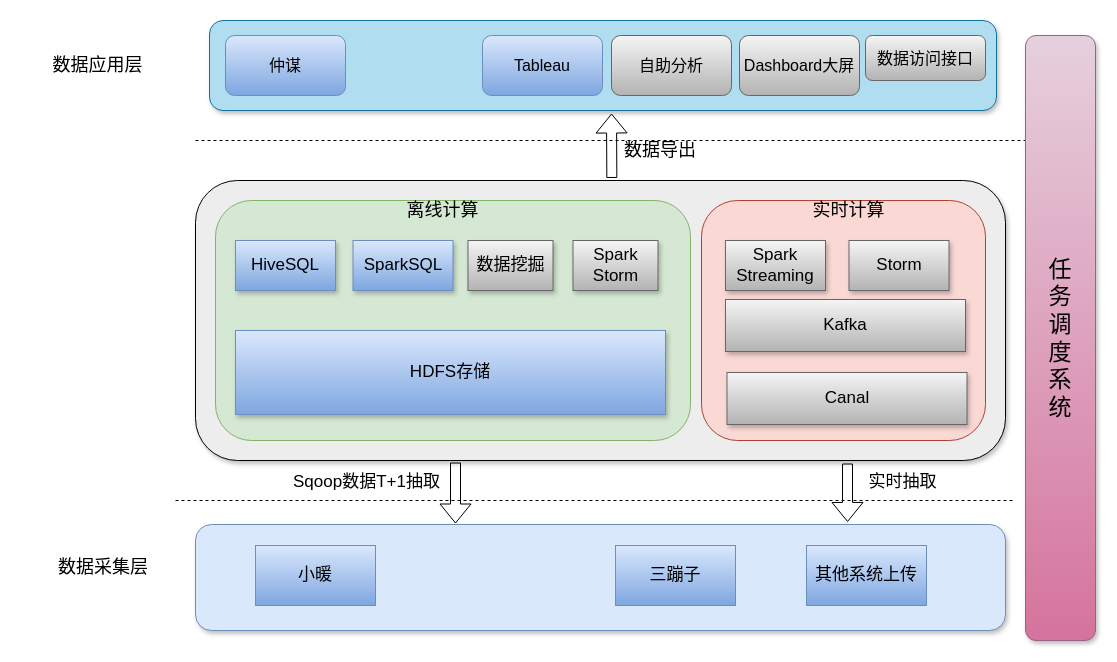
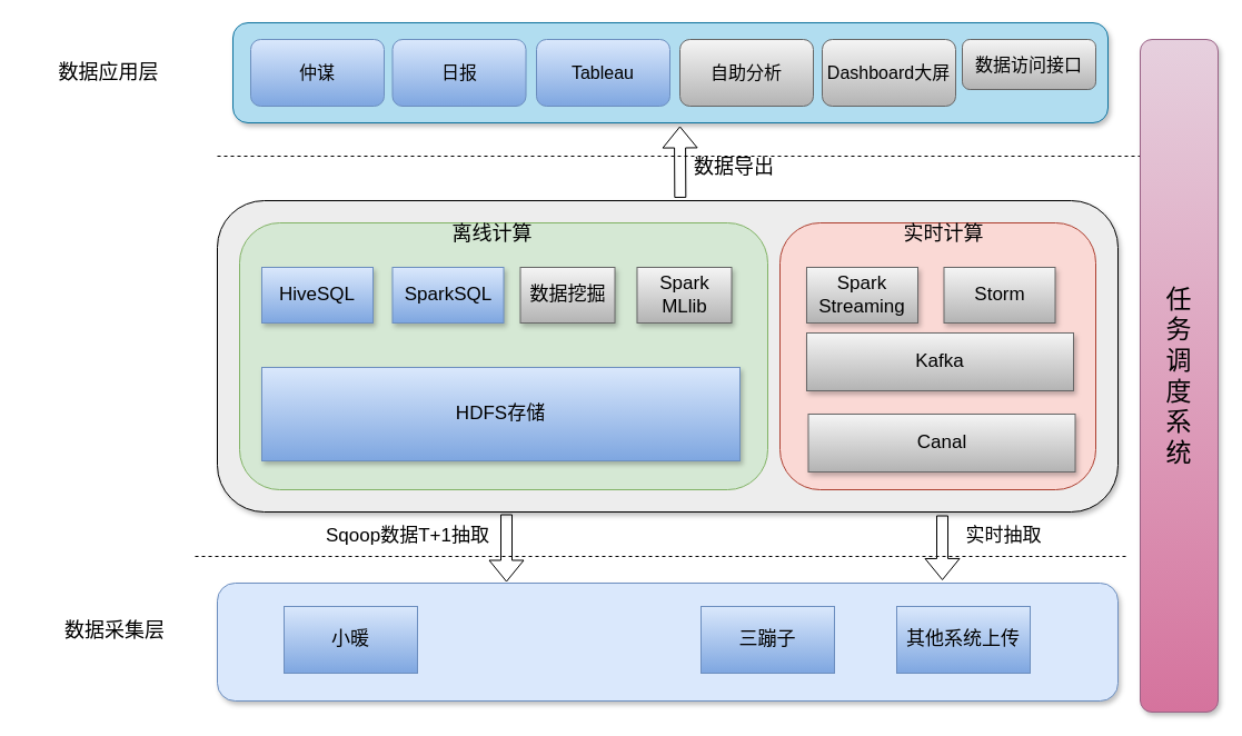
  <mxCell id="0" />
  <mxCell id="1" parent="0" />
  <mxCell id="2" value="" style="rounded=1;whiteSpace=wrap;html=1;fillColor=#EDEDED;shadow=1;" vertex="1" parent="1"><mxGeometry x="195" y="180" width="810" height="280" as="geometry" /></mxCell>
  <mxCell id="3" value="" style="rounded=1;whiteSpace=wrap;html=1;fillColor=#dae8fc;strokeColor=#6c8ebf;glass=0;shadow=1;" parent="1" vertex="1"><mxGeometry x="195" y="524" width="810" height="106" as="geometry" /></mxCell>
  <mxCell id="4" value="&lt;font style=&quot;font-size: 18px&quot;&gt;数据采集层&lt;/font&gt;" style="text;html=1;strokeColor=none;fillColor=none;align=center;verticalAlign=middle;whiteSpace=wrap;rounded=0;" parent="1" vertex="1"><mxGeometry x="52.5" y="557" width="100" height="20" as="geometry" /></mxCell>
  <mxCell id="5" value="" style="endArrow=none;dashed=1;html=1;" parent="1" edge="1"><mxGeometry width="50" height="50" relative="1" as="geometry"><mxPoint x="175" y="500" as="sourcePoint" /><mxPoint x="1015" y="500" as="targetPoint" /></mxGeometry></mxCell>
  <mxCell id="6" value="&lt;font style=&quot;font-size: 17px&quot;&gt;小暖&lt;/font&gt;" style="rounded=0;whiteSpace=wrap;html=1;gradientColor=#7ea6e0;fillColor=#dae8fc;strokeColor=#6c8ebf;" parent="1" vertex="1"><mxGeometry x="255" y="545" width="120" height="60" as="geometry" /></mxCell>
  <mxCell id="7" value="&lt;font style=&quot;font-size: 17px&quot;&gt;其他系统上传&lt;/font&gt;" style="rounded=0;whiteSpace=wrap;html=1;gradientColor=#7ea6e0;fillColor=#dae8fc;strokeColor=#6c8ebf;" parent="1" vertex="1"><mxGeometry x="806" y="545" width="120" height="60" as="geometry" /></mxCell>
  <mxCell id="8" value="" style="rounded=1;whiteSpace=wrap;html=1;fillColor=#d5e8d4;strokeColor=#82b366;glass=0;shadow=0;" vertex="1" parent="1"><mxGeometry x="215" y="200" width="475" height="240" as="geometry" /></mxCell>
  <mxCell id="9" value="" style="endArrow=none;dashed=1;html=1;" edge="1" parent="1"><mxGeometry width="50" height="50" relative="1" as="geometry"><mxPoint x="195" y="140" as="sourcePoint" /><mxPoint x="1035" y="140" as="targetPoint" /></mxGeometry></mxCell>
  <mxCell id="10" value="" style="rounded=1;whiteSpace=wrap;html=1;fillColor=#fad9d5;strokeColor=#ae4132;shadow=0;" vertex="1" parent="1"><mxGeometry x="701" y="200" width="284" height="240" as="geometry" /></mxCell>
  <mxCell id="11" value="&lt;font style=&quot;font-size: 18px&quot;&gt;离线计算&lt;/font&gt;" style="text;html=1;strokeColor=none;fillColor=none;align=center;verticalAlign=middle;whiteSpace=wrap;rounded=0;" vertex="1" parent="1"><mxGeometry x="365" y="200" width="155" height="20" as="geometry" /></mxCell>
  <mxCell id="12" value="&lt;font style=&quot;font-size: 18px&quot;&gt;实时计算&lt;/font&gt;" style="text;html=1;strokeColor=none;fillColor=none;align=center;verticalAlign=middle;whiteSpace=wrap;rounded=0;" vertex="1" parent="1"><mxGeometry x="771" y="200" width="155" height="20" as="geometry" /></mxCell>
  <mxCell id="13" value="" style="rounded=1;whiteSpace=wrap;html=1;fillColor=#b1ddf0;strokeColor=#10739e;shadow=1;" vertex="1" parent="1"><mxGeometry x="209" y="20" width="787" height="90" as="geometry" /></mxCell>
  <mxCell id="14" value="&lt;font style=&quot;font-size: 18px&quot;&gt;数据应用层&lt;/font&gt;" style="text;html=1;strokeColor=none;fillColor=none;align=center;verticalAlign=middle;whiteSpace=wrap;rounded=0;" vertex="1" parent="1"><mxGeometry x="20" y="55" width="155" height="20" as="geometry" /></mxCell>
  <mxCell id="15" value="&lt;font style=&quot;font-size: 16px&quot;&gt;仲谋&lt;/font&gt;" style="rounded=1;whiteSpace=wrap;html=1;gradientColor=#7ea6e0;fillColor=#dae8fc;strokeColor=#6c8ebf;" vertex="1" parent="1"><mxGeometry x="225" y="35" width="120" height="60" as="geometry" /></mxCell>
+ <mxCell id="16" value="&lt;font style=&quot;font-size: 16px&quot;&gt;日报&lt;/font&gt;" style="rounded=1;whiteSpace=wrap;html=1;gradientColor=#7ea6e0;fillColor=#dae8fc;strokeColor=#6c8ebf;" vertex="1" parent="1"><mxGeometry x="352.5" y="35" width="120" height="60" as="geometry" /></mxCell>
  <mxCell id="17" value="&lt;font style=&quot;font-size: 16px&quot;&gt;Dashboard大屏&lt;/font&gt;" style="rounded=1;whiteSpace=wrap;html=1;gradientColor=#b3b3b3;fillColor=#f5f5f5;strokeColor=#666666;" vertex="1" parent="1"><mxGeometry x="739" y="35" width="120" height="60" as="geometry" /></mxCell>
  <mxCell id="18" value="" style="shape=flexArrow;endArrow=classic;html=1;exitX=0.514;exitY=-0.009;exitDx=0;exitDy=0;exitPerimeter=0;" edge="1" parent="1" source="2"><mxGeometry width="50" height="50" relative="1" as="geometry"><mxPoint x="611" y="170" as="sourcePoint" /><mxPoint x="611" y="113" as="targetPoint" /></mxGeometry></mxCell>
  <mxCell id="19" value="&lt;font style=&quot;font-size: 18px&quot;&gt;数据导出&lt;/font&gt;" style="text;html=1;strokeColor=none;fillColor=none;align=center;verticalAlign=middle;whiteSpace=wrap;rounded=0;" vertex="1" parent="1"><mxGeometry x="615" y="140" width="90" height="20" as="geometry" /></mxCell>
  <mxCell id="20" value="&lt;font style=&quot;font-size: 17px&quot;&gt;Sqoop数据T+1抽取&lt;/font&gt;" style="text;html=1;strokeColor=none;fillColor=none;align=center;verticalAlign=middle;whiteSpace=wrap;rounded=0;glass=1;" vertex="1" parent="1"><mxGeometry x="285" y="472" width="163" height="20" as="geometry" /></mxCell>
  <mxCell id="21" value="&lt;font style=&quot;font-size: 23px&quot;&gt;任&lt;br&gt;务&lt;br&gt;调&lt;br&gt;度&lt;br&gt;系&lt;br&gt;统&lt;/font&gt;" style="rounded=1;whiteSpace=wrap;html=1;glass=0;fillColor=#e6d0de;gradientColor=#d5739d;strokeColor=#996185;shadow=1;" vertex="1" parent="1"><mxGeometry x="1025" y="35" width="70" height="605" as="geometry" /></mxCell>
  <mxCell id="22" value="&lt;font style=&quot;font-size: 17px&quot;&gt;HiveSQL&lt;/font&gt;" style="rounded=0;whiteSpace=wrap;html=1;shadow=1;glass=0;fillColor=#dae8fc;gradientColor=#7ea6e0;strokeColor=#6c8ebf;" vertex="1" parent="1"><mxGeometry x="235" y="240" width="100" height="50" as="geometry" /></mxCell>
  <mxCell id="23" value="&lt;font style=&quot;font-size: 16px&quot;&gt;Tableau&lt;/font&gt;" style="rounded=1;whiteSpace=wrap;html=1;gradientColor=#7ea6e0;fillColor=#dae8fc;strokeColor=#6c8ebf;" vertex="1" parent="1"><mxGeometry x="482" y="35" width="120" height="60" as="geometry" /></mxCell>
  <mxCell id="24" value="&lt;font style=&quot;font-size: 17px&quot;&gt;SparkSQL&lt;/font&gt;" style="rounded=0;whiteSpace=wrap;html=1;shadow=1;glass=0;fillColor=#dae8fc;gradientColor=#7ea6e0;strokeColor=#6c8ebf;" vertex="1" parent="1"><mxGeometry x="352.5" y="240" width="100" height="50" as="geometry" /></mxCell>
  <mxCell id="25" value="&lt;font style=&quot;font-size: 17px&quot;&gt;HDFS存储&lt;/font&gt;" style="rounded=0;whiteSpace=wrap;html=1;shadow=1;glass=0;fillColor=#dae8fc;strokeColor=#6c8ebf;gradientColor=#7ea6e0;" vertex="1" parent="1"><mxGeometry x="235" y="330" width="430" height="84" as="geometry" /></mxCell>
  <mxCell id="26" value="&lt;font style=&quot;font-size: 17px&quot;&gt;数据挖掘&lt;/font&gt;" style="rounded=0;whiteSpace=wrap;html=1;shadow=1;glass=0;fillColor=#f5f5f5;gradientColor=#b3b3b3;strokeColor=#666666;" vertex="1" parent="1"><mxGeometry x="467.5" y="240" width="85" height="50" as="geometry" /></mxCell>
- <mxCell id="27" value="&lt;font style=&quot;font-size: 17px&quot;&gt;Spark&lt;br&gt;Storm&lt;/font&gt;" style="rounded=0;whiteSpace=wrap;html=1;shadow=1;glass=0;fillColor=#f5f5f5;gradientColor=#b3b3b3;strokeColor=#666666;" vertex="1" parent="1"><mxGeometry x="572.5" y="240" width="85" height="50" as="geometry" /></mxCell>
+ <mxCell id="27" value="&lt;font style=&quot;font-size: 17px&quot;&gt;Spark&lt;br&gt;MLlib&lt;/font&gt;" style="rounded=0;whiteSpace=wrap;html=1;shadow=1;glass=0;fillColor=#f5f5f5;gradientColor=#b3b3b3;strokeColor=#666666;" vertex="1" parent="1"><mxGeometry x="572.5" y="240" width="85" height="50" as="geometry" /></mxCell>
  <mxCell id="28" value="&lt;font style=&quot;font-size: 17px&quot;&gt;Spark&lt;br&gt;Streaming&lt;br&gt;&lt;/font&gt;" style="rounded=0;whiteSpace=wrap;html=1;shadow=1;glass=0;fillColor=#f5f5f5;gradientColor=#b3b3b3;strokeColor=#666666;" vertex="1" parent="1"><mxGeometry x="725" y="240" width="100" height="50" as="geometry" /></mxCell>
  <mxCell id="29" value="&lt;font style=&quot;font-size: 17px&quot;&gt;Kafka&lt;br&gt;&lt;/font&gt;" style="rounded=0;whiteSpace=wrap;html=1;shadow=1;glass=0;fillColor=#f5f5f5;gradientColor=#b3b3b3;strokeColor=#666666;" vertex="1" parent="1"><mxGeometry x="725" y="299" width="240" height="52" as="geometry" /></mxCell>
  <mxCell id="30" value="&lt;font style=&quot;font-size: 17px&quot;&gt;Storm&lt;br&gt;&lt;/font&gt;" style="rounded=0;whiteSpace=wrap;html=1;shadow=1;glass=0;fillColor=#f5f5f5;gradientColor=#b3b3b3;strokeColor=#666666;" vertex="1" parent="1"><mxGeometry x="848.5" y="240" width="100" height="50" as="geometry" /></mxCell>
- <mxCell id="31" value="&lt;font style=&quot;font-size: 17px&quot;&gt;三蹦子&lt;/font&gt;" style="rounded=0;whiteSpace=wrap;html=1;gradientColor=#7ea6e0;fillColor=#dae8fc;strokeColor=#6c8ebf;" vertex="1" parent="1"><mxGeometry x="615" y="545" width="120" height="60" as="geometry" /></mxCell>
+ <mxCell id="31" value="&lt;font style=&quot;font-size: 17px&quot;&gt;三蹦子&lt;/font&gt;" style="rounded=0;whiteSpace=wrap;html=1;gradientColor=#7ea6e0;fillColor=#dae8fc;strokeColor=#6c8ebf;" vertex="1" parent="1"><mxGeometry x="630" y="545" width="120" height="60" as="geometry" /></mxCell>
  <mxCell id="32" value="&lt;span style=&quot;font-size: 16px&quot;&gt;自助分析&lt;/span&gt;" style="rounded=1;whiteSpace=wrap;html=1;gradientColor=#b3b3b3;fillColor=#f5f5f5;strokeColor=#666666;" vertex="1" parent="1"><mxGeometry x="611" y="35" width="120" height="60" as="geometry" /></mxCell>
  <mxCell id="33" value="&lt;span style=&quot;font-size: 16px&quot;&gt;数据访问接口&lt;/span&gt;" style="rounded=1;whiteSpace=wrap;html=1;gradientColor=#b3b3b3;fillColor=#f5f5f5;strokeColor=#666666;" vertex="1" parent="1"><mxGeometry x="865" y="35" width="120" height="45" as="geometry" /></mxCell>
  <mxCell id="34" value="&lt;font style=&quot;font-size: 17px&quot;&gt;Canal&lt;br&gt;&lt;/font&gt;" style="rounded=0;whiteSpace=wrap;html=1;shadow=1;glass=0;fillColor=#f5f5f5;gradientColor=#b3b3b3;strokeColor=#666666;" vertex="1" parent="1"><mxGeometry x="726.5" y="372" width="240" height="52" as="geometry" /></mxCell>
  <mxCell id="35" value="" style="shape=flexArrow;endArrow=classic;html=1;entryX=0.331;entryY=-0.008;entryDx=0;entryDy=0;entryPerimeter=0;" edge="1" parent="1"><mxGeometry width="50" height="50" relative="1" as="geometry"><mxPoint x="455" y="462" as="sourcePoint" /><mxPoint x="455" y="523" as="targetPoint" /></mxGeometry></mxCell>
  <mxCell id="36" value="" style="shape=flexArrow;endArrow=classic;html=1;entryX=0.805;entryY=-0.024;entryDx=0;entryDy=0;entryPerimeter=0;" edge="1" parent="1" target="3"><mxGeometry width="50" height="50" relative="1" as="geometry"><mxPoint x="847" y="463" as="sourcePoint" /><mxPoint x="896.5" y="460" as="targetPoint" /></mxGeometry></mxCell>
  <mxCell id="37" value="&lt;font style=&quot;font-size: 17px&quot;&gt;实时抽取&lt;/font&gt;" style="text;html=1;strokeColor=none;fillColor=none;align=center;verticalAlign=middle;whiteSpace=wrap;rounded=0;glass=1;" vertex="1" parent="1"><mxGeometry x="855.5" y="472" width="93" height="20" as="geometry" /></mxCell>
